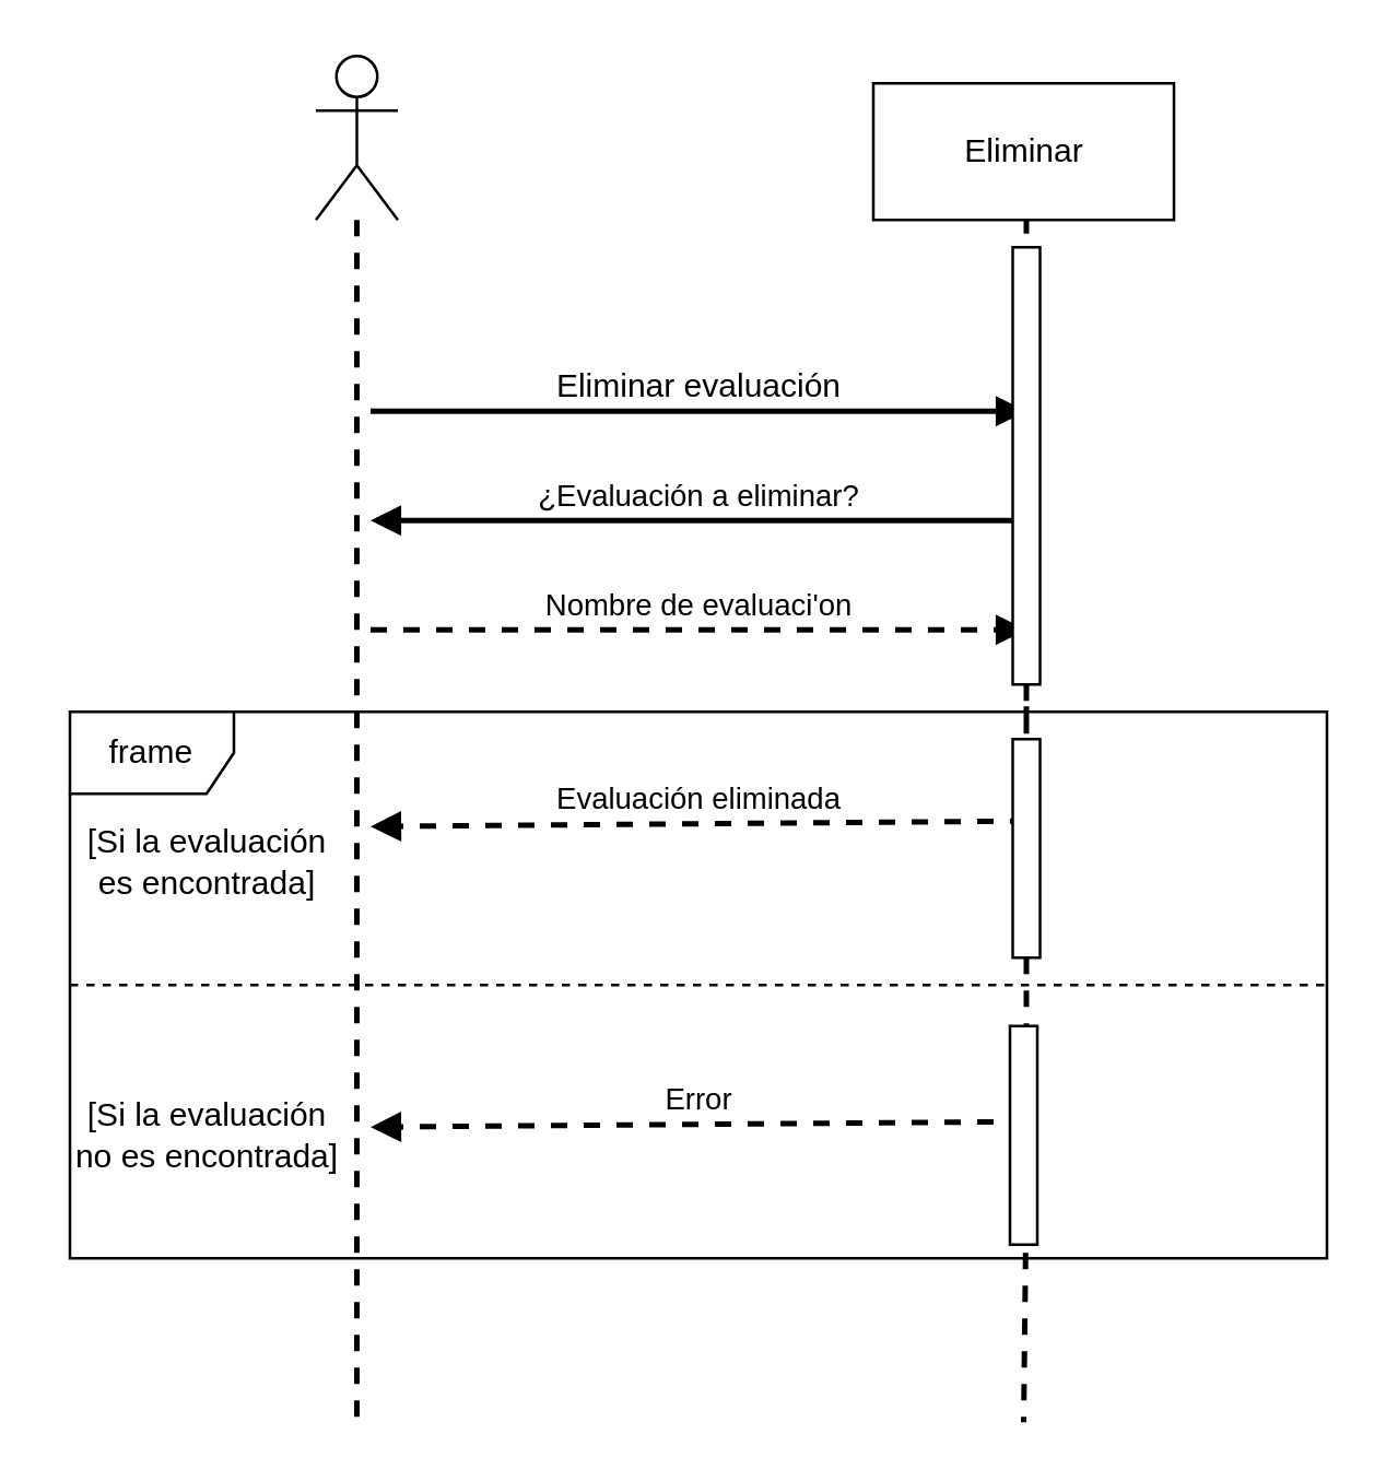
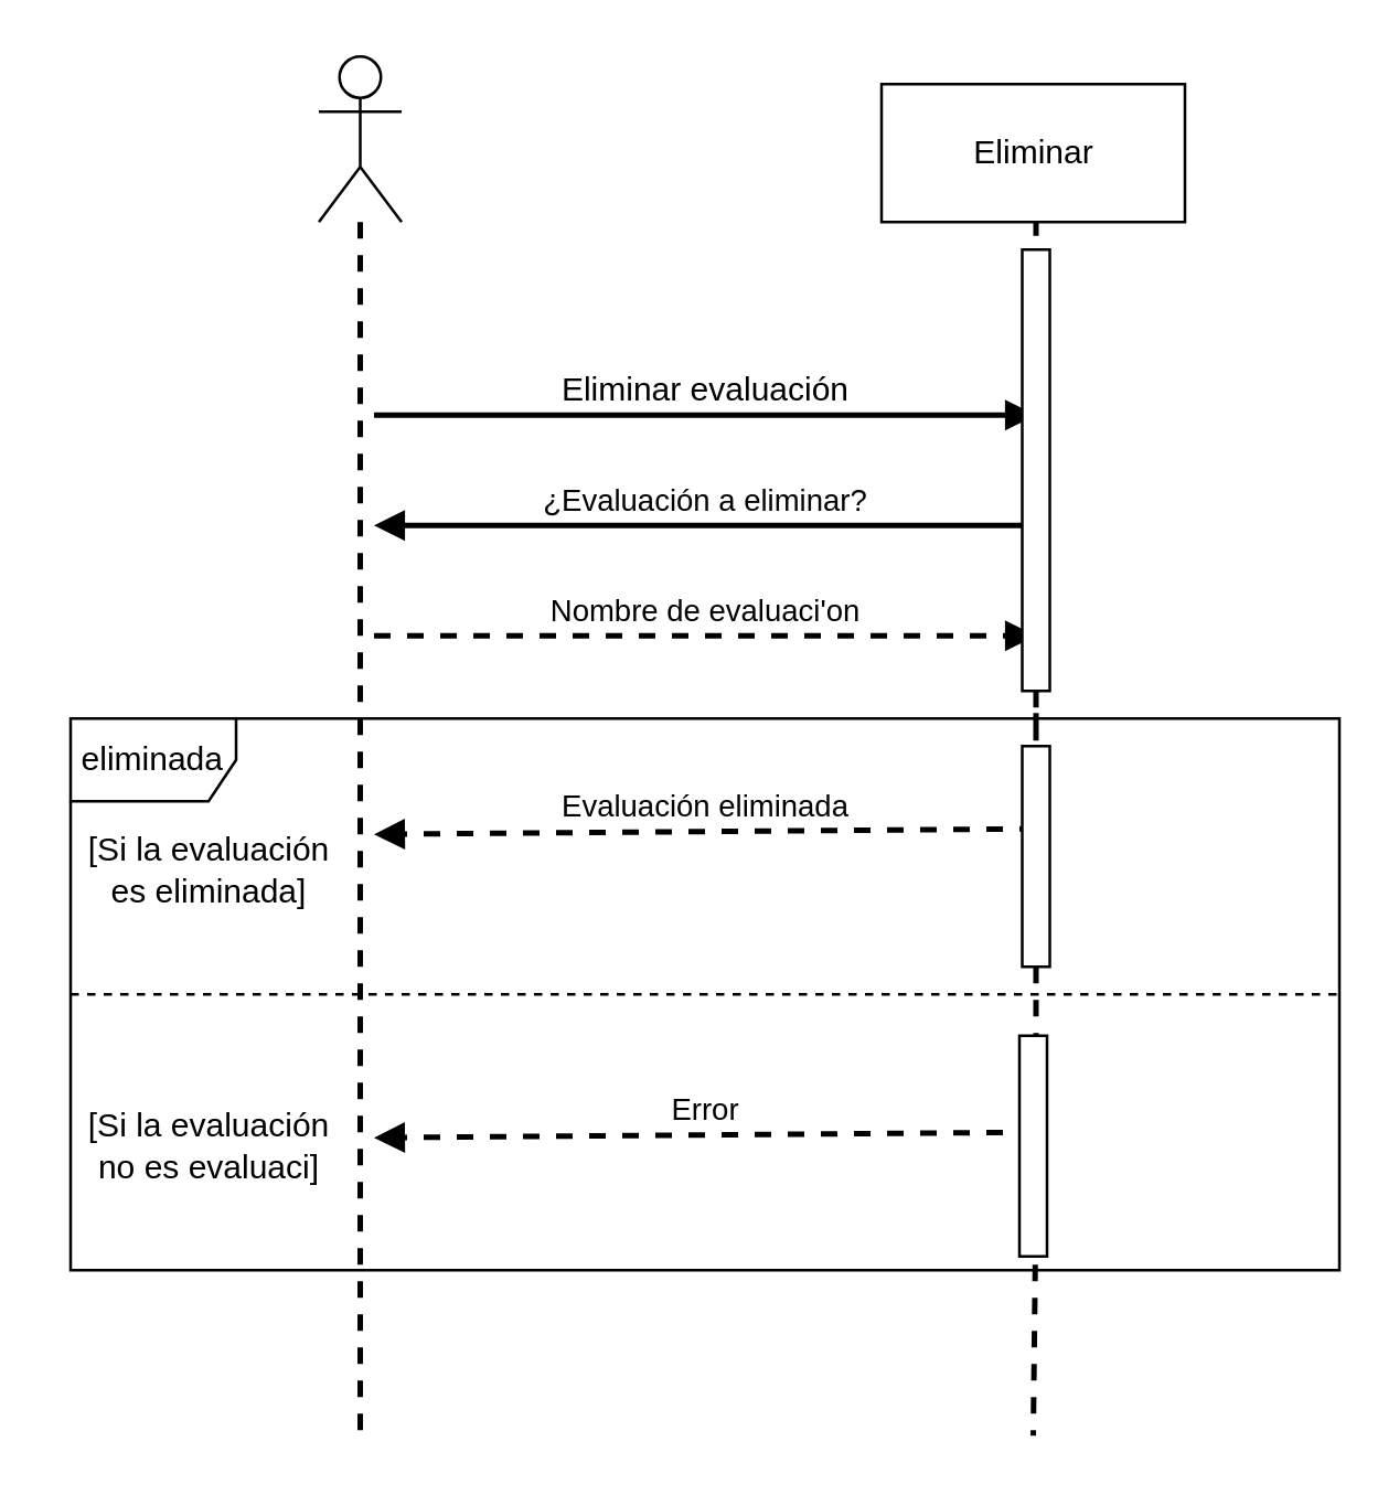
  <mxCell id="0" />
  <mxCell id="1" parent="0" />
- <mxCell id="2" value="frame" style="shape=umlFrame;whiteSpace=wrap;html=1;" vertex="1" parent="1"><mxGeometry x="25" y="260" width="460" height="200" as="geometry" /></mxCell>
+ <mxCell id="2" value="eliminada" style="shape=umlFrame;whiteSpace=wrap;html=1;" vertex="1" parent="1"><mxGeometry x="25" y="260" width="460" height="200" as="geometry" /></mxCell>
  <mxCell id="3" style="edgeStyle=orthogonalEdgeStyle;rounded=0;orthogonalLoop=1;jettySize=auto;html=1;strokeWidth=2;endArrow=none;endFill=0;dashed=1;" edge="1" parent="1" source="4"><mxGeometry relative="1" as="geometry"><mxPoint x="130" y="520" as="targetPoint" /></mxGeometry></mxCell>
  <mxCell id="4" value="" style="shape=umlActor;verticalLabelPosition=bottom;labelBackgroundColor=#ffffff;verticalAlign=top;html=1;" vertex="1" parent="1"><mxGeometry x="115" y="20" width="30" height="60" as="geometry" /></mxCell>
  <mxCell id="5" style="edgeStyle=orthogonalEdgeStyle;rounded=0;orthogonalLoop=1;jettySize=auto;html=1;endArrow=none;endFill=0;dashed=1;strokeWidth=2;" edge="1" parent="1" source="17"><mxGeometry relative="1" as="geometry"><mxPoint x="374" y="520" as="targetPoint" /></mxGeometry></mxCell>
  <mxCell id="6" style="edgeStyle=orthogonalEdgeStyle;rounded=0;orthogonalLoop=1;jettySize=auto;html=1;exitX=0.5;exitY=1;exitDx=0;exitDy=0;entryX=0.5;entryY=0.013;entryDx=0;entryDy=0;entryPerimeter=0;dashed=1;strokeWidth=2;endArrow=none;endFill=0;" edge="1" parent="1" source="7" target="16"><mxGeometry relative="1" as="geometry" /></mxCell>
  <mxCell id="7" value="Eliminar" style="html=1;" vertex="1" parent="1"><mxGeometry x="319" y="30" width="110" height="50" as="geometry" /></mxCell>
  <mxCell id="8" value="&lt;font style=&quot;font-size: 12px&quot;&gt;Eliminar evaluación&lt;/font&gt;" style="html=1;verticalAlign=bottom;endArrow=block;strokeWidth=2;" edge="1" parent="1"><mxGeometry width="80" relative="1" as="geometry"><mxPoint x="135" y="150" as="sourcePoint" /><mxPoint x="375" y="150" as="targetPoint" /></mxGeometry></mxCell>
  <mxCell id="9" value="" style="line;strokeWidth=1;fillColor=none;align=left;verticalAlign=middle;spacingTop=-1;spacingLeft=3;spacingRight=3;rotatable=0;labelPosition=right;points=[];portConstraint=eastwest;dashed=1;" vertex="1" parent="1"><mxGeometry x="25" y="356" width="460" height="8" as="geometry" /></mxCell>
  <mxCell id="10" value="¿Evaluación a eliminar?" style="html=1;verticalAlign=bottom;endArrow=block;strokeWidth=2;" edge="1" parent="1"><mxGeometry width="80" relative="1" as="geometry"><mxPoint x="375" y="190" as="sourcePoint" /><mxPoint x="135" y="190" as="targetPoint" /></mxGeometry></mxCell>
  <mxCell id="11" value="Nombre de evaluaci'on" style="html=1;verticalAlign=bottom;endArrow=block;strokeWidth=2;dashed=1;" edge="1" parent="1"><mxGeometry width="80" relative="1" as="geometry"><mxPoint x="135" y="230" as="sourcePoint" /><mxPoint x="375" y="230" as="targetPoint" /></mxGeometry></mxCell>
- <mxCell id="12" value="[Si la evaluación &lt;br&gt;es encontrada]" style="text;html=1;align=center;verticalAlign=middle;resizable=0;points=[];autosize=1;" vertex="1" parent="1"><mxGeometry x="25" y="300" width="100" height="30" as="geometry" /></mxCell>
+ <mxCell id="12" value="[Si la evaluación &lt;br&gt;es eliminada]" style="text;html=1;align=center;verticalAlign=middle;resizable=0;points=[];autosize=1;" vertex="1" parent="1"><mxGeometry x="25" y="300" width="100" height="30" as="geometry" /></mxCell>
  <mxCell id="13" value="Evaluación eliminada" style="html=1;verticalAlign=bottom;endArrow=block;dashed=1;strokeWidth=2;" edge="1" parent="1"><mxGeometry width="80" relative="1" as="geometry"><mxPoint x="375" y="300" as="sourcePoint" /><mxPoint x="135" y="302" as="targetPoint" /></mxGeometry></mxCell>
  <mxCell id="14" value="Error" style="html=1;verticalAlign=bottom;endArrow=block;dashed=1;strokeWidth=2;" edge="1" parent="1"><mxGeometry width="80" relative="1" as="geometry"><mxPoint x="375" y="410" as="sourcePoint" /><mxPoint x="135" y="412" as="targetPoint" /></mxGeometry></mxCell>
- <mxCell id="15" value="[Si la evaluación &lt;br&gt;no es encontrada]" style="text;html=1;align=center;verticalAlign=middle;resizable=0;points=[];autosize=1;" vertex="1" parent="1"><mxGeometry x="20" y="400" width="110" height="30" as="geometry" /></mxCell>
+ <mxCell id="15" value="[Si la evaluación &lt;br&gt;no es evaluaci]" style="text;html=1;align=center;verticalAlign=middle;resizable=0;points=[];autosize=1;" vertex="1" parent="1"><mxGeometry x="20" y="400" width="110" height="30" as="geometry" /></mxCell>
  <mxCell id="16" value="" style="html=1;points=[];perimeter=orthogonalPerimeter;" vertex="1" parent="1"><mxGeometry x="370" y="90" width="10" height="160" as="geometry" /></mxCell>
  <mxCell id="17" value="" style="html=1;points=[];perimeter=orthogonalPerimeter;" vertex="1" parent="1"><mxGeometry x="370" y="270" width="10" height="80" as="geometry" /></mxCell>
  <mxCell id="18" style="edgeStyle=orthogonalEdgeStyle;rounded=0;orthogonalLoop=1;jettySize=auto;html=1;endArrow=none;endFill=0;dashed=1;strokeWidth=2;" edge="1" parent="1" source="16" target="17"><mxGeometry relative="1" as="geometry"><mxPoint x="374" y="520" as="targetPoint" /><mxPoint x="375" y="250" as="sourcePoint" /></mxGeometry></mxCell>
  <mxCell id="19" value="" style="html=1;points=[];perimeter=orthogonalPerimeter;" vertex="1" parent="1"><mxGeometry x="369" y="375" width="10" height="80" as="geometry" /></mxCell>
